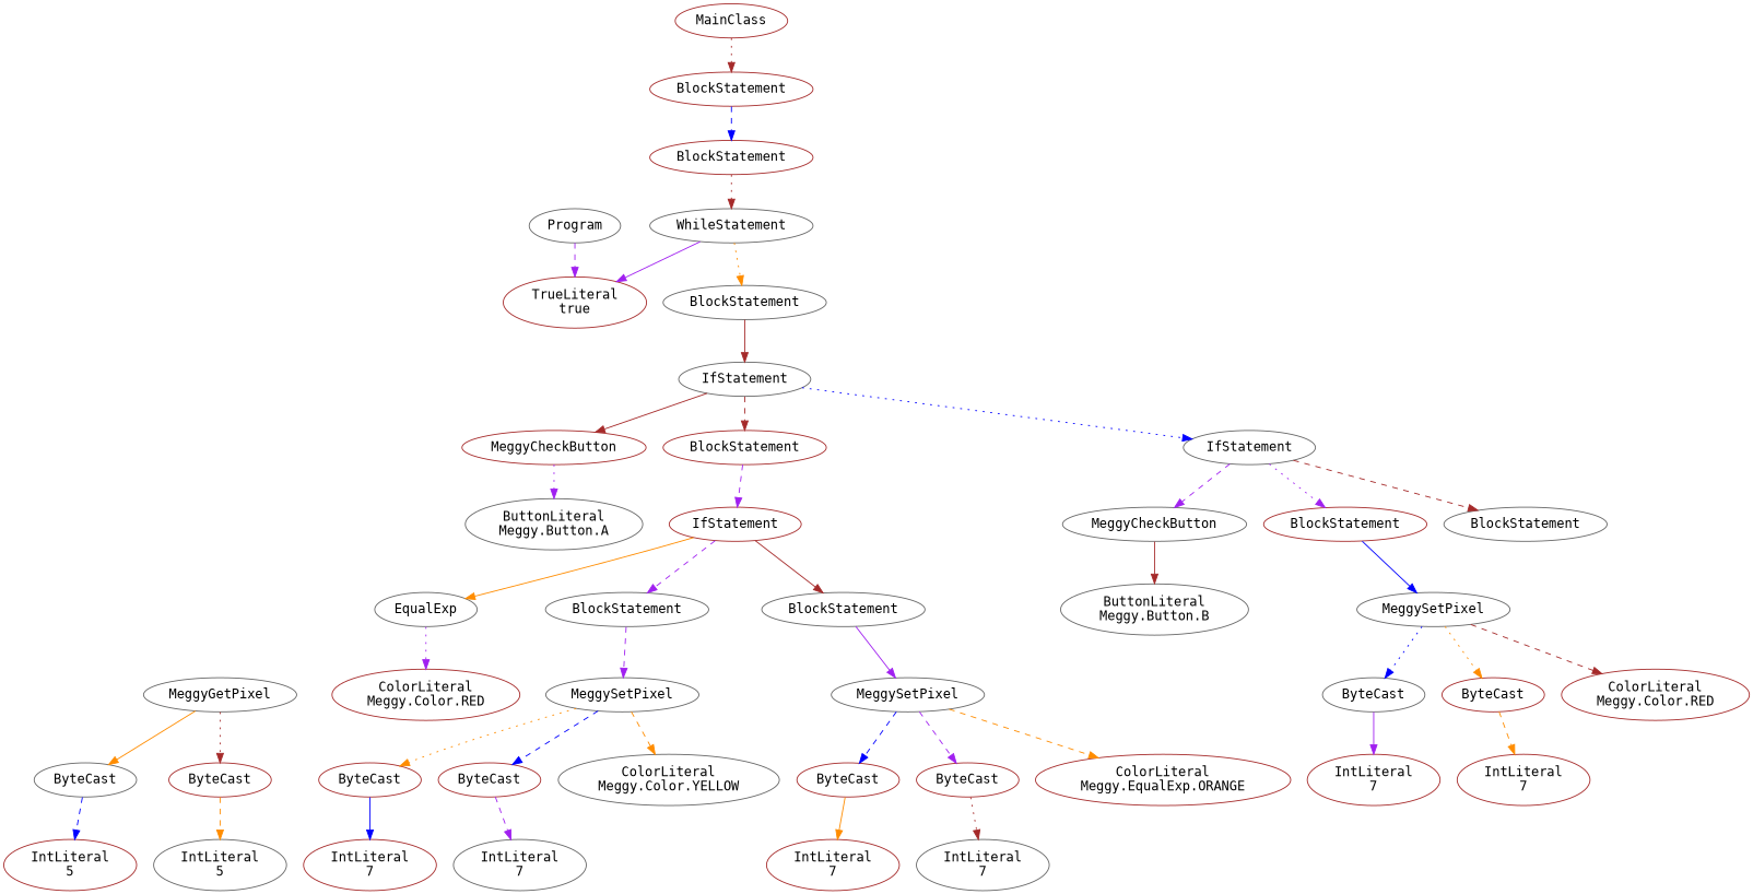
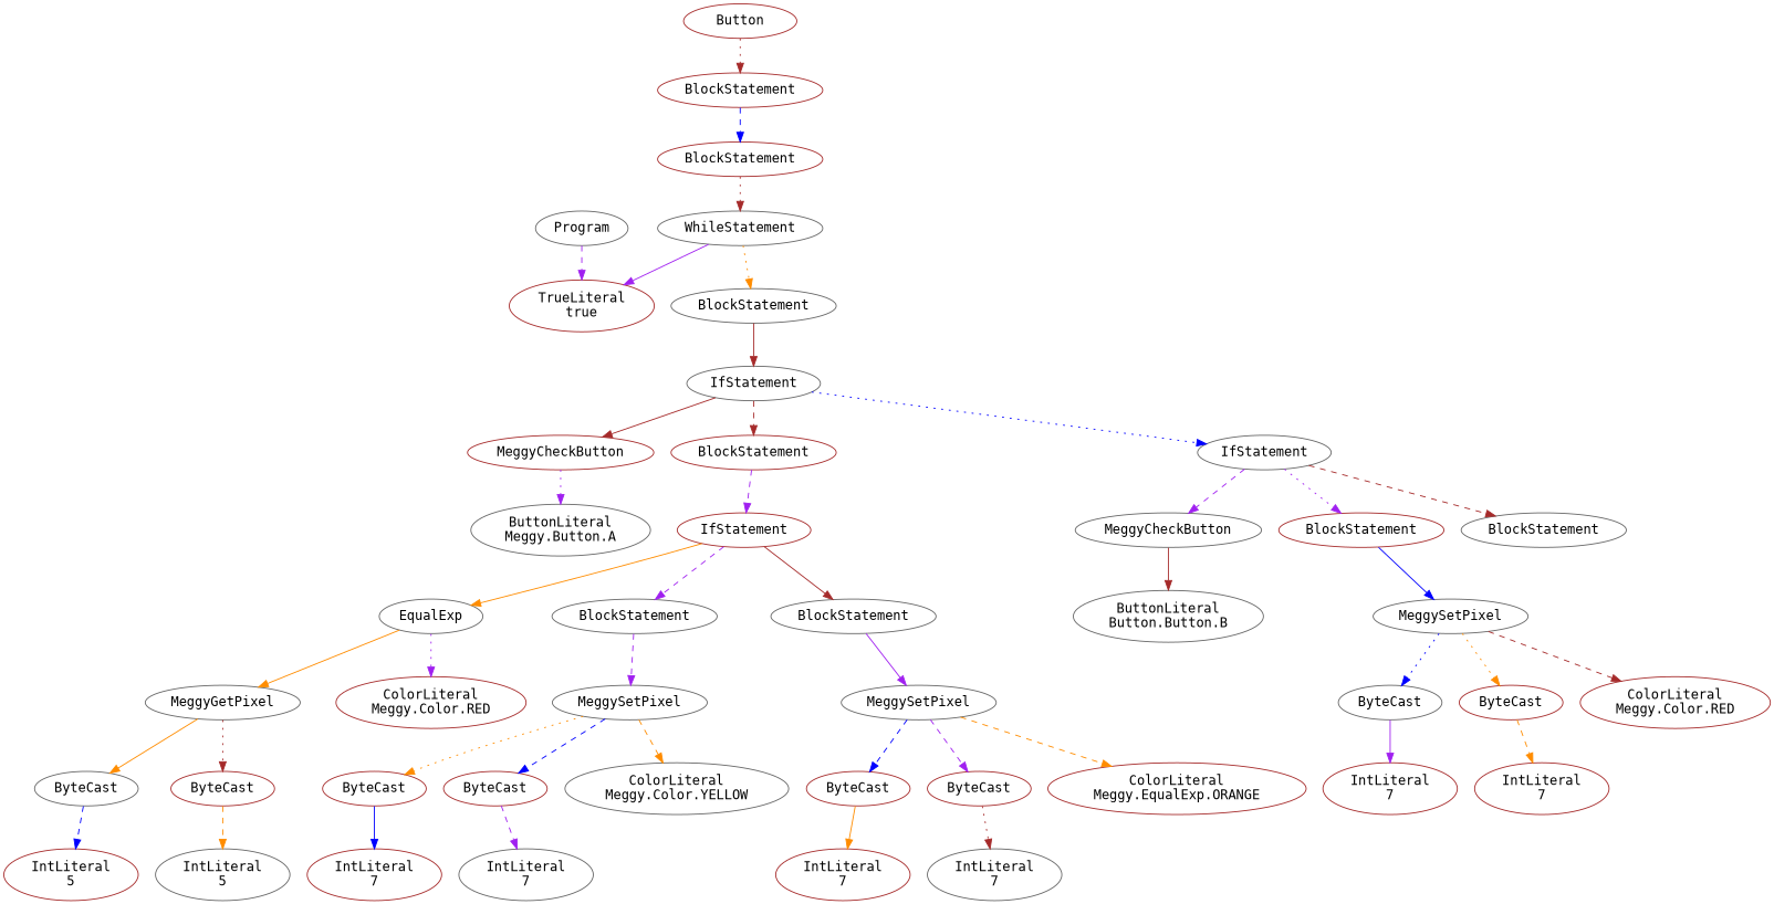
  digraph {
    fontname="DejaVu Sans Mono"
    node [color=gray40 fontname="DejaVu Sans Mono"]
    edge [color=purple fontname="DejaVu Sans Mono" style=dashed]
    n1 [label=Program]
    n2 [color=brown label="TrueLiteral\ntrue"]
-   n3 [color=brown label=MainClass]
+   n3 [color=brown label=Button]
    n4 [color=brown label=BlockStatement]
    n5 [color=brown label=BlockStatement]
    n6 [label=WhileStatement]
    n7 [label=BlockStatement]
    n8 [label=IfStatement]
    n9 [color=brown label=MeggyCheckButton]
    n10 [color=brown label=BlockStatement]
    n11 [label=IfStatement]
    n12 [label="ButtonLiteral\nMeggy.Button.A"]
    n13 [color=brown label=IfStatement]
    n14 [label=MeggyCheckButton]
    n15 [color=brown label=BlockStatement]
    n16 [label=BlockStatement]
    n17 [label=EqualExp]
    n18 [label=BlockStatement]
    n19 [label=BlockStatement]
    n20 [label=MeggyGetPixel]
    n21 [color=brown label="ColorLiteral\nMeggy.Color.RED"]
    n22 [label=MeggySetPixel]
    n23 [label=MeggySetPixel]
    n24 [label=ByteCast]
    n25 [color=brown label=ByteCast]
    n26 [color=brown label="IntLiteral\n5"]
    n27 [label="IntLiteral\n5"]
    n28 [color=brown label=ByteCast]
    n29 [color=brown label=ByteCast]
    n30 [label="ColorLiteral\nMeggy.Color.YELLOW"]
    n31 [color=brown label="IntLiteral\n7"]
    n32 [label="IntLiteral\n7"]
    n33 [color=brown label=ByteCast]
    n34 [color=brown label=ByteCast]
    n35 [color=brown label="ColorLiteral\nMeggy.EqualExp.ORANGE"]
    n36 [color=brown label="IntLiteral\n7"]
    n37 [label="IntLiteral\n7"]
-   n38 [label="ButtonLiteral\nMeggy.Button.B"]
+   n38 [label="ButtonLiteral\nButton.Button.B"]
    n39 [label=MeggySetPixel]
    n40 [label=ByteCast]
    n41 [color=brown label=ByteCast]
    n42 [color=brown label="ColorLiteral\nMeggy.Color.RED"]
    n43 [color=brown label="IntLiteral\n7"]
    n44 [color=brown label="IntLiteral\n7"]
    n1 -> n2
    n3 -> n4 [color=brown style=dotted]
    n4 -> n5 [color=blue]
    n5 -> n6 [color=brown style=dotted]
    n6 -> n2 [style=solid]
    n6 -> n7 [color=darkorange style=dotted]
    n7 -> n8 [color=brown style=solid]
    n8 -> n9 [color=brown style=solid]
    n8 -> n10 [color=brown]
    n8 -> n11 [color=blue style=dotted]
    n9 -> n12 [style=dotted]
    n10 -> n13
    n11 -> n14
    n11 -> n15 [style=dotted]
    n11 -> n16 [color=brown]
    n13 -> n17 [color=darkorange style=solid]
    n13 -> n18
    n13 -> n19 [color=brown style=solid]
    n14 -> n38 [color=brown style=solid]
    n15 -> n39 [color=blue style=solid]
+   n17 -> n20 [color=darkorange style=solid]
    n17 -> n21 [style=dotted]
    n18 -> n22
    n19 -> n23 [style=solid]
    n20 -> n24 [color=darkorange style=solid]
    n20 -> n25 [color=brown style=dotted]
    n22 -> n28 [color=darkorange style=dotted]
    n22 -> n29 [color=blue]
    n22 -> n30 [color=darkorange]
    n23 -> n33 [color=blue]
    n23 -> n34
    n23 -> n35 [color=darkorange]
    n24 -> n26 [color=blue]
    n25 -> n27 [color=darkorange]
    n28 -> n31 [color=blue style=solid]
    n29 -> n32
    n33 -> n36 [color=darkorange style=solid]
    n34 -> n37 [color=brown style=dotted]
    n39 -> n40 [color=blue style=dotted]
    n39 -> n41 [color=darkorange style=dotted]
    n39 -> n42 [color=brown]
    n40 -> n43 [style=solid]
    n41 -> n44 [color=darkorange]
  }
